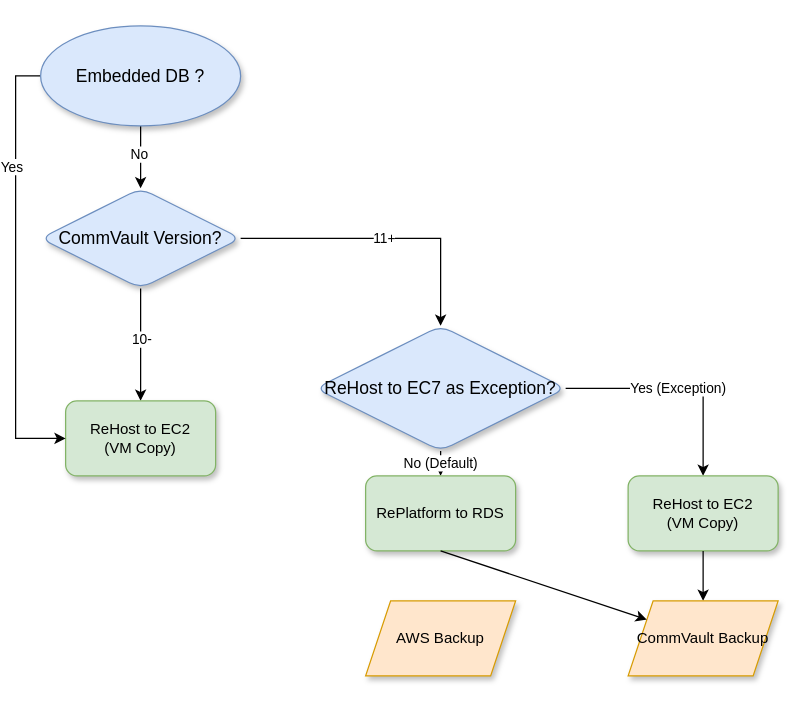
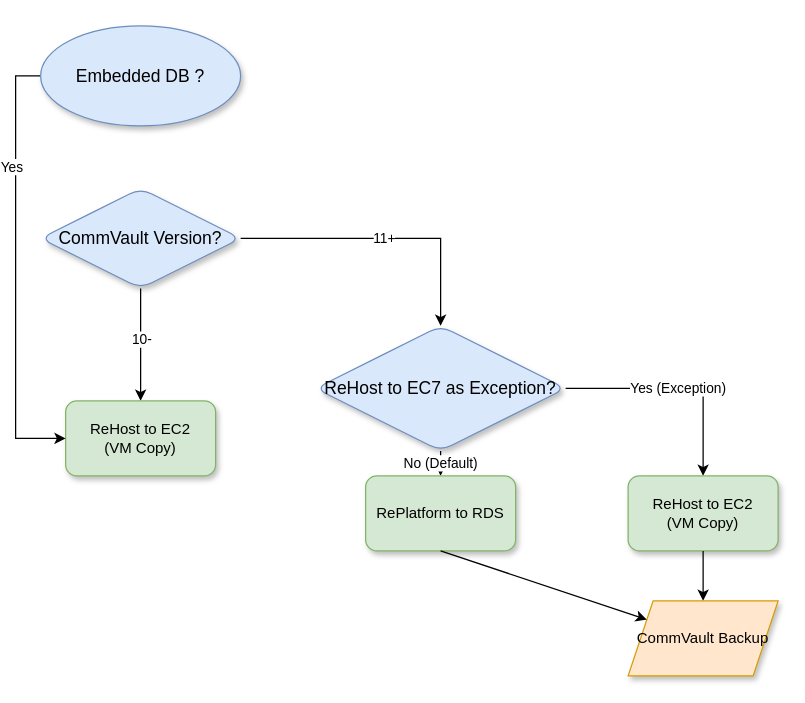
  <mxCell id="0" />
  <mxCell id="1" parent="0" />
  <mxCell id="2" value="" style="edgeStyle=orthogonalEdgeStyle;rounded=0;orthogonalLoop=1;jettySize=auto;html=1;" parent="1" source="4" edge="1"><mxGeometry relative="1" as="geometry"><mxPoint x="100" y="320" as="targetPoint" /></mxGeometry></mxCell>
  <mxCell id="3" value="10-" style="edgeLabel;html=1;align=center;verticalAlign=middle;resizable=0;points=[];" parent="2" vertex="1" connectable="0"><mxGeometry x="-0.381" y="4" relative="1" as="geometry"><mxPoint x="-4" y="12" as="offset" /></mxGeometry></mxCell>
  <mxCell id="4" value="CommVault Version?" style="rhombus;whiteSpace=wrap;html=1;rounded=1;shadow=1;fontFamily=Helvetica;fontSize=14;fillColor=#dae8fc;strokeColor=#6c8ebf;" parent="1" vertex="1"><mxGeometry x="20" y="150" width="160" height="80" as="geometry" /></mxCell>
  <mxCell id="5" value="11+" style="edgeStyle=orthogonalEdgeStyle;rounded=0;orthogonalLoop=1;jettySize=auto;html=1;exitX=1;exitY=0.5;exitDx=0;exitDy=0;entryX=0.5;entryY=0;entryDx=0;entryDy=0;" parent="1" source="4" target="6" edge="1"><mxGeometry relative="1" as="geometry" /></mxCell>
  <mxCell id="6" value="ReHost to EC7 as Exception?" style="rhombus;whiteSpace=wrap;html=1;rounded=1;shadow=1;fontFamily=Helvetica;fontSize=14;fillColor=#dae8fc;strokeColor=#6c8ebf;" parent="1" vertex="1"><mxGeometry x="240" y="260" width="200" height="100" as="geometry" /></mxCell>
  <mxCell id="7" value="Yes (Exception)" style="edgeStyle=orthogonalEdgeStyle;rounded=0;orthogonalLoop=1;jettySize=auto;html=1;exitX=1;exitY=0.5;exitDx=0;exitDy=0;entryX=0.5;entryY=0;entryDx=0;entryDy=0;" parent="1" source="6" target="8" edge="1"><mxGeometry relative="1" as="geometry" /></mxCell>
  <mxCell id="8" value="ReHost to EC2&lt;div&gt;(VM Copy)&lt;br&gt;&lt;/div&gt;" style="rounded=1;whiteSpace=wrap;html=1;shadow=1;fontFamily=Helvetica;fontSize=12;fillColor=#d5e8d4;strokeColor=#82b366;" parent="1" vertex="1"><mxGeometry x="490" y="380" width="120" height="60" as="geometry" /></mxCell>
  <mxCell id="9" value="" style="endArrow=classic;html=1;rounded=0;exitX=0.5;exitY=1;exitDx=0;exitDy=0;entryX=0.5;entryY=0;entryDx=0;entryDy=0;" parent="1" source="8" target="10" edge="1"><mxGeometry width="50" height="50" relative="1" as="geometry"><mxPoint x="590" y="490" as="sourcePoint" /><mxPoint x="550" y="470" as="targetPoint" /></mxGeometry></mxCell>
  <mxCell id="10" value="CommVault Backup" style="shape=parallelogram;perimeter=parallelogramPerimeter;whiteSpace=wrap;html=1;fixedSize=1;shadow=1;fontFamily=Helvetica;fontSize=12;fillColor=#ffe6cc;strokeColor=#d79b00;" parent="1" vertex="1"><mxGeometry x="490" y="480" width="120" height="60" as="geometry" /></mxCell>
  <mxCell id="11" value="No (Default)" style="edgeStyle=orthogonalEdgeStyle;rounded=0;orthogonalLoop=1;jettySize=auto;html=1;exitX=0.5;exitY=1;exitDx=0;exitDy=0;" parent="1" source="6" edge="1"><mxGeometry relative="1" as="geometry"><mxPoint x="340" y="380" as="targetPoint" /></mxGeometry></mxCell>
  <mxCell id="12" value="RePlatform to RDS" style="rounded=1;whiteSpace=wrap;html=1;shadow=1;fontFamily=Helvetica;fontSize=12;fillColor=#d5e8d4;strokeColor=#82b366;" parent="1" vertex="1"><mxGeometry x="280" y="380" width="120" height="60" as="geometry" /></mxCell>
  <mxCell id="13" value="" style="endArrow=classic;html=1;rounded=0;exitX=0.5;exitY=1;exitDx=0;exitDy=0;" parent="1" source="12" target="10" edge="1"><mxGeometry width="50" height="50" relative="1" as="geometry"><mxPoint x="380" y="490" as="sourcePoint" /><mxPoint x="340" y="470" as="targetPoint" /></mxGeometry></mxCell>
- <mxCell id="14" value="AWS Backup" style="shape=parallelogram;perimeter=parallelogramPerimeter;whiteSpace=wrap;html=1;fixedSize=1;shadow=1;fontFamily=Helvetica;fontSize=12;fillColor=#ffe6cc;strokeColor=#d79b00;" parent="1" vertex="1"><mxGeometry x="280" y="480" width="120" height="60" as="geometry" /></mxCell>
  <mxCell id="15" value="ReHost to EC2&lt;div&gt;(VM Copy)&lt;br&gt;&lt;/div&gt;" style="rounded=1;whiteSpace=wrap;html=1;shadow=1;fontFamily=Helvetica;fontSize=12;fillColor=#d5e8d4;strokeColor=#82b366;" parent="1" vertex="1"><mxGeometry x="40" y="320" width="120" height="60" as="geometry" /></mxCell>
- <mxCell id="16" value="" style="edgeStyle=orthogonalEdgeStyle;rounded=0;orthogonalLoop=1;jettySize=auto;html=1;" edge="1" parent="1" source="20" target="4"><mxGeometry relative="1" as="geometry" /></mxCell>
- <mxCell id="17" value="No" style="edgeLabel;html=1;align=center;verticalAlign=middle;resizable=0;points=[];" vertex="1" connectable="0" parent="16"><mxGeometry x="-0.12" y="-2" relative="1" as="geometry"><mxPoint as="offset" /></mxGeometry></mxCell>
  <mxCell id="18" style="edgeStyle=orthogonalEdgeStyle;rounded=0;orthogonalLoop=1;jettySize=auto;html=1;exitX=0;exitY=0.5;exitDx=0;exitDy=0;entryX=0;entryY=0.5;entryDx=0;entryDy=0;" edge="1" parent="1" source="20" target="15"><mxGeometry relative="1" as="geometry" /></mxCell>
  <mxCell id="19" value="Yes" style="edgeLabel;html=1;align=center;verticalAlign=middle;resizable=0;points=[];" vertex="1" connectable="0" parent="18"><mxGeometry x="-0.474" y="-4" relative="1" as="geometry"><mxPoint as="offset" /></mxGeometry></mxCell>
  <mxCell id="20" value="Embedded DB ?" style="ellipse;whiteSpace=wrap;html=1;fontSize=14;fillColor=#dae8fc;strokeColor=#6c8ebf;shadow=1;" vertex="1" parent="1"><mxGeometry x="20" y="20" width="160" height="80" as="geometry" /></mxCell>
